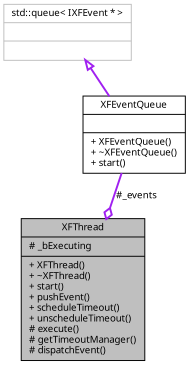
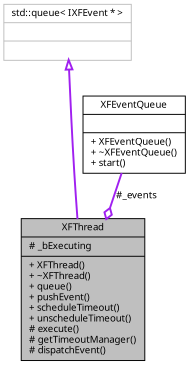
  digraph {
    node [color=black fillcolor=white fontname="Helvetia.ttf" fontsize=10 shape=record style=filled]
    edge [color=purple fontname="Helvetia.ttf" fontsize=10 labelfontname="Helvetia.ttf" labelfontsize=10 style=bold]
-   n1 [fillcolor=grey75 fontcolor=black height=0.2 label="{XFThread\n|# _bExecuting\l|+ XFThread()\l+ ~XFThread()\l+ start()\l+ pushEvent()\l+ scheduleTimeout()\l+ unscheduleTimeout()\l# execute()\l# getTimeoutManager()\l# dispatchEvent()\l}" width=0.4]
+   n1 [fillcolor=grey75 fontcolor=black height=0.2 label="{XFThread\n|# _bExecuting\l|+ XFThread()\l+ ~XFThread()\l+ queue()\l+ pushEvent()\l+ scheduleTimeout()\l+ unscheduleTimeout()\l# execute()\l# getTimeoutManager()\l# dispatchEvent()\l}" width=0.4]
    n2 [height=0.2 label="{XFEventQueue\n||+ XFEventQueue()\l+ ~XFEventQueue()\l+ start()\l}" width=0.4]
    n3 [color=grey75 height=0.2 label="{std::queue\< IXFEvent * \>\n||}" width=0.4]
    n2 -> n1 [arrowhead=odiamond label=" #_events"]
-   n3 -> n2 [arrowtail=onormal dir=back]
+   n3 -> n1 [arrowtail=onormal dir=back]
  }
